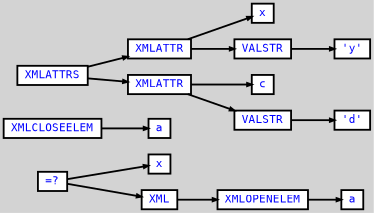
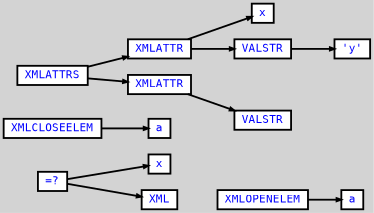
  digraph {
    bgcolor=lightgrey
    fontname="DejaVu Sans Mono"
    ordering=out
    rankdir=LR
    ranksep=.4
    node [color=black fillcolor=white fixedsize=false fontcolor=blue fontname="DejaVu Sans Mono" fontsize=12 shape=box style="filled, solid, bold"]
    edge [arrowsize=.5 color=black fontname="DejaVu Sans Mono" style=bold]
    n1 [height=.25 label="=?" width=.25]
    n2 [height=.25 label=x width=.25]
    n3 [height=.25 label=XML width=.25]
    n4 [height=.25 label=XMLOPENELEM width=.25]
    n5 [height=.25 label=a width=.25]
    n6 [height=.25 label=XMLCLOSEELEM width=.25]
    n7 [height=.25 label=a width=.25]
    n8 [height=.25 label=XMLATTRS width=.25]
    n9 [height=.25 label=XMLATTR width=.25]
    n10 [height=.25 label=XMLATTR width=.25]
    n11 [height=.25 label=x width=.25]
    n12 [height=.25 label=VALSTR width=.25]
-   n13 [height=.25 label=c width=.25]
    n14 [height=.25 label=VALSTR width=.25]
    n15 [height=.25 label="'y'" width=.25]
-   n16 [height=.25 label="'d'" width=.25]
    n1 -> n2
    n1 -> n3
-   n3 -> n4
    n4 -> n5
    n6 -> n7
    n8 -> n9
    n8 -> n10
    n9 -> n11
    n9 -> n12
-   n10 -> n13
    n10 -> n14
    n12 -> n15
-   n14 -> n16
  }
